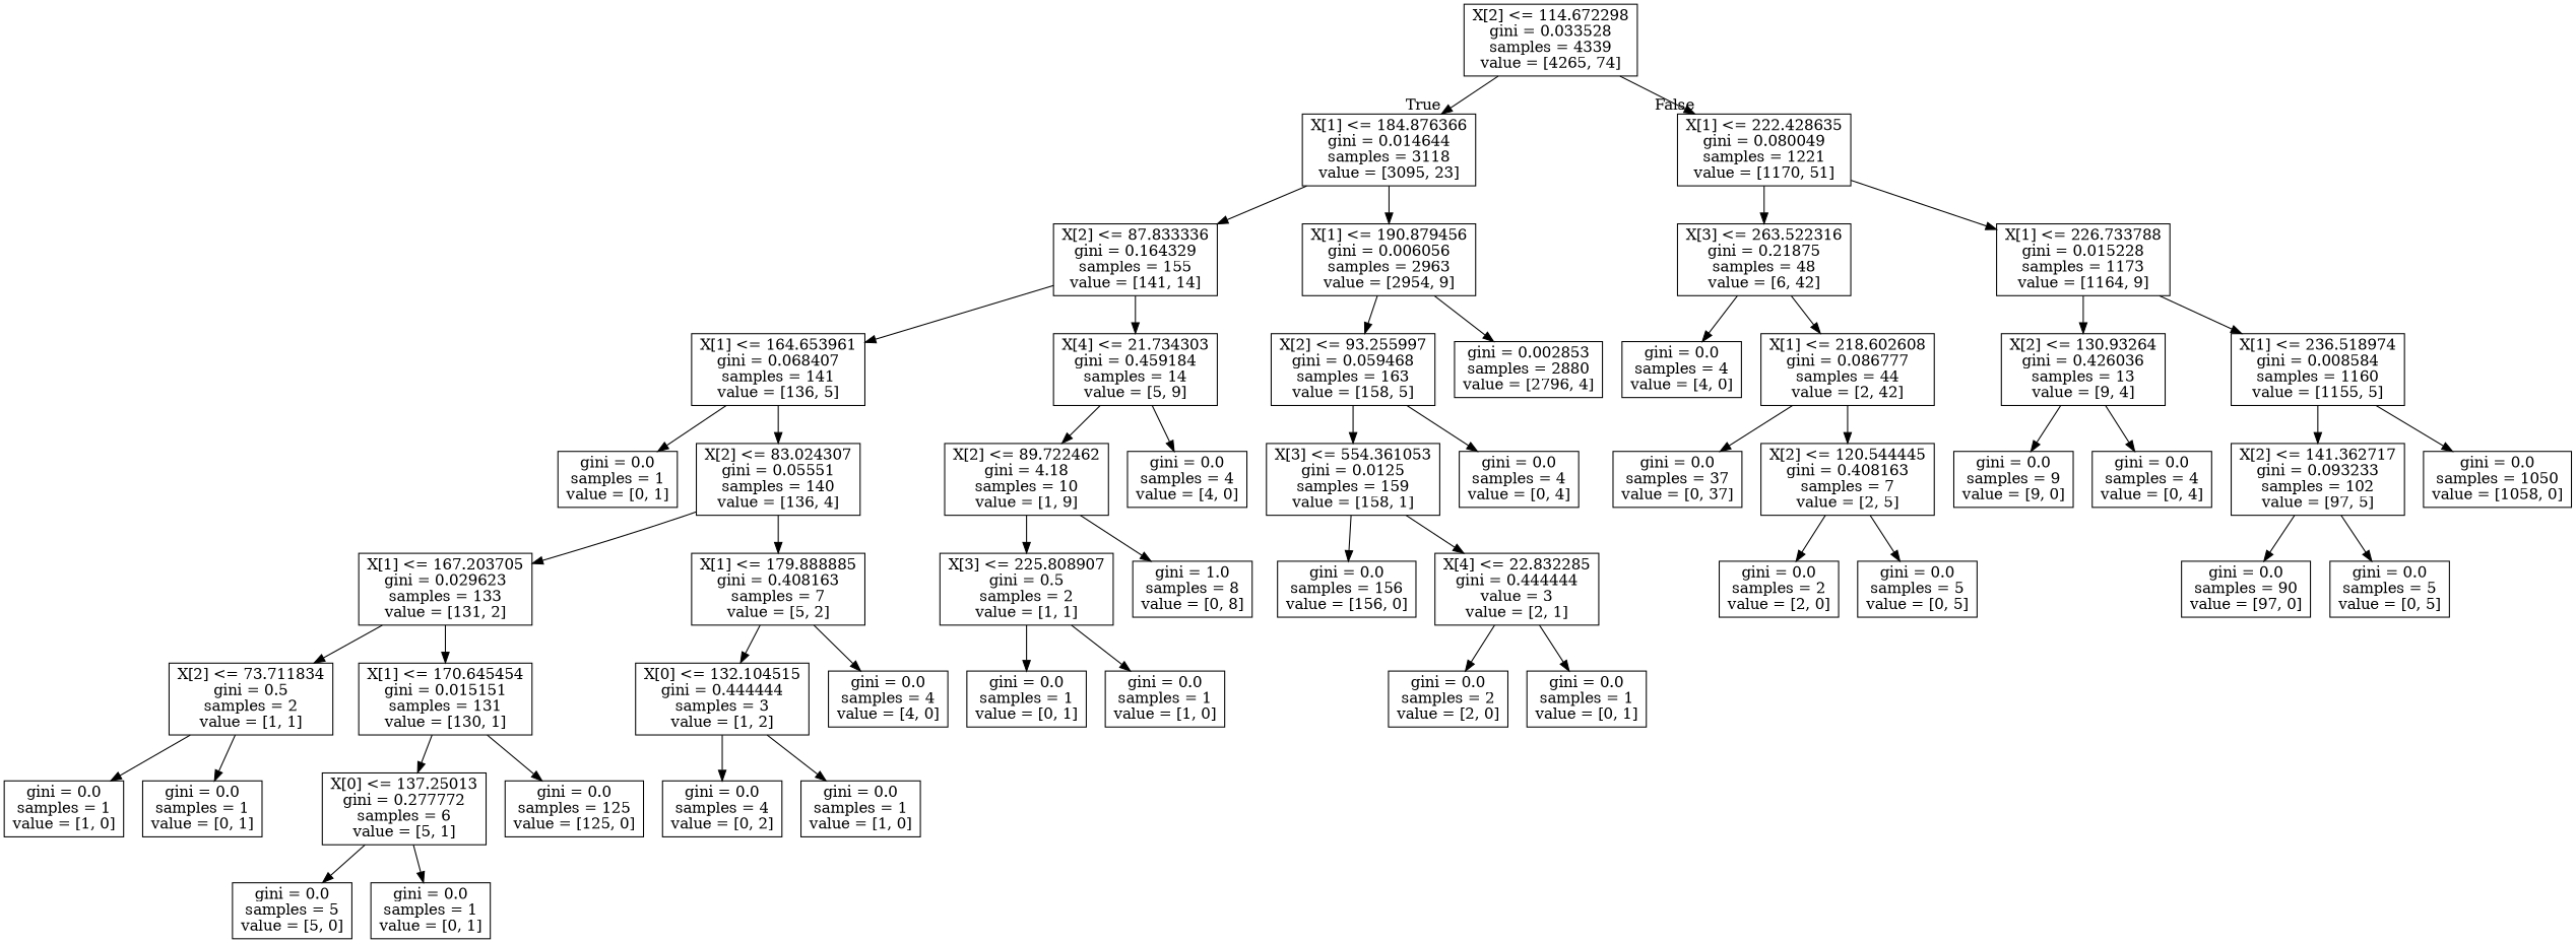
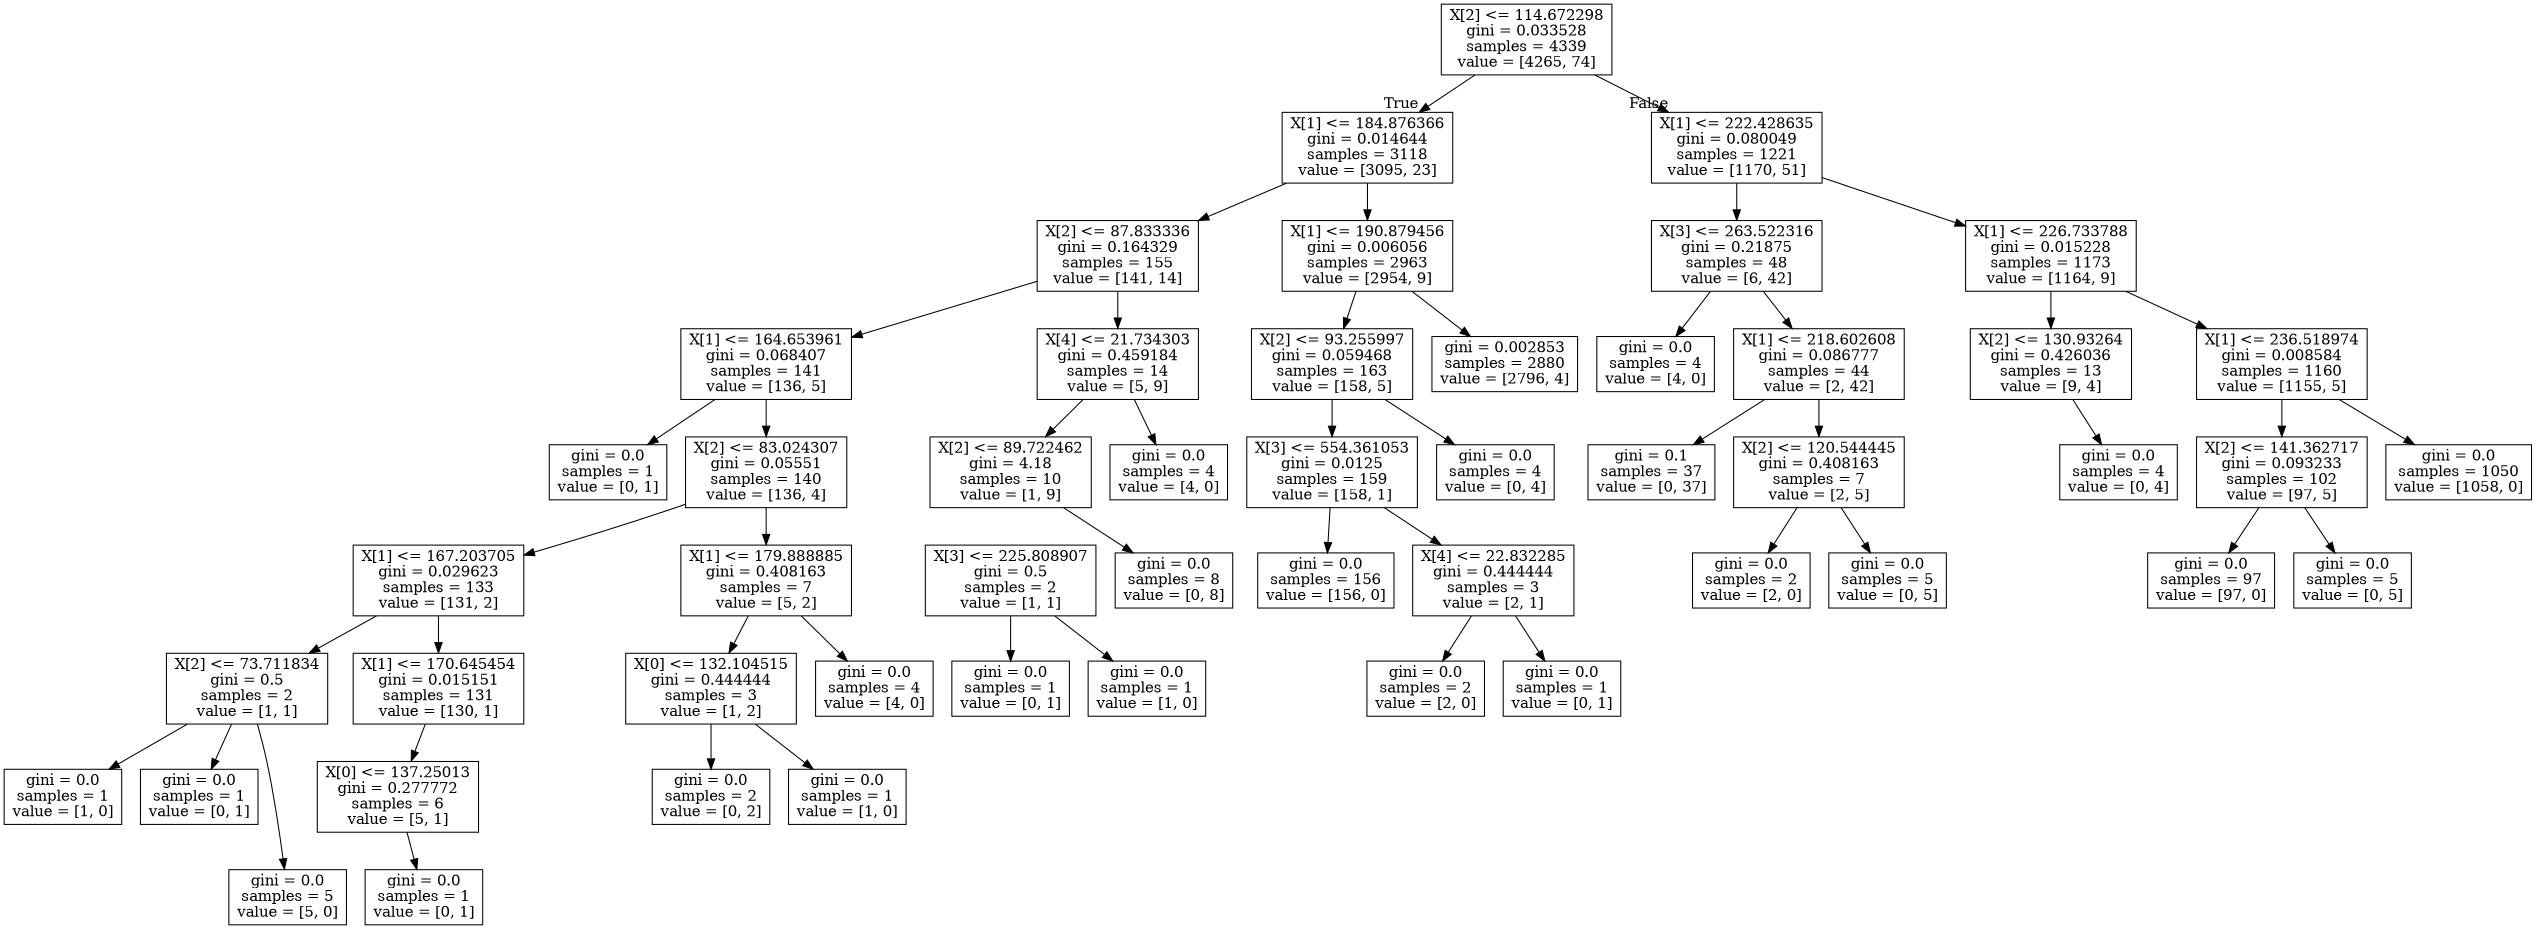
  digraph {
    node [shape=box]
    n1 [label="X[2] <= 114.672298\ngini = 0.033528\nsamples = 4339\nvalue = [4265, 74]"]
    n2 [label="X[1] <= 184.876366\ngini = 0.014644\nsamples = 3118\nvalue = [3095, 23]"]
    n3 [label="X[1] <= 222.428635\ngini = 0.080049\nsamples = 1221\nvalue = [1170, 51]"]
    n4 [label="X[2] <= 87.833336\ngini = 0.164329\nsamples = 155\nvalue = [141, 14]"]
    n5 [label="X[1] <= 190.879456\ngini = 0.006056\nsamples = 2963\nvalue = [2954, 9]"]
    n6 [label="X[3] <= 263.522316\ngini = 0.21875\nsamples = 48\nvalue = [6, 42]"]
    n7 [label="X[1] <= 226.733788\ngini = 0.015228\nsamples = 1173\nvalue = [1164, 9]"]
    n8 [label="X[1] <= 164.653961\ngini = 0.068407\nsamples = 141\nvalue = [136, 5]"]
    n9 [label="X[4] <= 21.734303\ngini = 0.459184\nsamples = 14\nvalue = [5, 9]"]
    n10 [label="X[2] <= 93.255997\ngini = 0.059468\nsamples = 163\nvalue = [158, 5]"]
    n11 [label="gini = 0.002853\nsamples = 2880\nvalue = [2796, 4]"]
    n12 [label="gini = 0.0\nsamples = 1\nvalue = [0, 1]"]
    n13 [label="X[2] <= 83.024307\ngini = 0.05551\nsamples = 140\nvalue = [136, 4]"]
    n14 [label="X[2] <= 89.722462\ngini = 4.18\nsamples = 10\nvalue = [1, 9]"]
    n15 [label="gini = 0.0\nsamples = 4\nvalue = [4, 0]"]
    n16 [label="X[1] <= 167.203705\ngini = 0.029623\nsamples = 133\nvalue = [131, 2]"]
    n17 [label="X[1] <= 179.888885\ngini = 0.408163\nsamples = 7\nvalue = [5, 2]"]
    n18 [label="X[2] <= 73.711834\ngini = 0.5\nsamples = 2\nvalue = [1, 1]"]
    n19 [label="X[1] <= 170.645454\ngini = 0.015151\nsamples = 131\nvalue = [130, 1]"]
    n20 [label="X[0] <= 132.104515\ngini = 0.444444\nsamples = 3\nvalue = [1, 2]"]
    n21 [label="gini = 0.0\nsamples = 4\nvalue = [4, 0]"]
    n22 [label="gini = 0.0\nsamples = 1\nvalue = [1, 0]"]
    n23 [label="gini = 0.0\nsamples = 1\nvalue = [0, 1]"]
    n24 [label="X[0] <= 137.25013\ngini = 0.277772\nsamples = 6\nvalue = [5, 1]"]
-   n25 [label="gini = 0.0\nsamples = 125\nvalue = [125, 0]"]
    n26 [label="gini = 0.0\nsamples = 5\nvalue = [5, 0]"]
    n27 [label="gini = 0.0\nsamples = 1\nvalue = [0, 1]"]
-   n28 [label="gini = 0.0\nsamples = 4\nvalue = [0, 2]"]
+   n28 [label="gini = 0.0\nsamples = 2\nvalue = [0, 2]"]
    n29 [label="gini = 0.0\nsamples = 1\nvalue = [1, 0]"]
    n30 [label="X[3] <= 225.808907\ngini = 0.5\nsamples = 2\nvalue = [1, 1]"]
-   n31 [label="gini = 1.0\nsamples = 8\nvalue = [0, 8]"]
+   n31 [label="gini = 0.0\nsamples = 8\nvalue = [0, 8]"]
    n32 [label="gini = 0.0\nsamples = 1\nvalue = [0, 1]"]
    n33 [label="gini = 0.0\nsamples = 1\nvalue = [1, 0]"]
    n34 [label="X[3] <= 554.361053\ngini = 0.0125\nsamples = 159\nvalue = [158, 1]"]
    n35 [label="gini = 0.0\nsamples = 4\nvalue = [0, 4]"]
    n36 [label="gini = 0.0\nsamples = 156\nvalue = [156, 0]"]
-   n37 [label="X[4] <= 22.832285\ngini = 0.444444\nvalue = 3\nvalue = [2, 1]"]
+   n37 [label="X[4] <= 22.832285\ngini = 0.444444\nsamples = 3\nvalue = [2, 1]"]
    n38 [label="gini = 0.0\nsamples = 2\nvalue = [2, 0]"]
    n39 [label="gini = 0.0\nsamples = 1\nvalue = [0, 1]"]
    n40 [label="gini = 0.0\nsamples = 4\nvalue = [4, 0]"]
    n41 [label="X[1] <= 218.602608\ngini = 0.086777\nsamples = 44\nvalue = [2, 42]"]
    n42 [label="X[2] <= 130.93264\ngini = 0.426036\nsamples = 13\nvalue = [9, 4]"]
    n43 [label="X[1] <= 236.518974\ngini = 0.008584\nsamples = 1160\nvalue = [1155, 5]"]
-   n44 [label="gini = 0.0\nsamples = 37\nvalue = [0, 37]"]
+   n44 [label="gini = 0.1\nsamples = 37\nvalue = [0, 37]"]
    n45 [label="X[2] <= 120.544445\ngini = 0.408163\nsamples = 7\nvalue = [2, 5]"]
    n46 [label="gini = 0.0\nsamples = 2\nvalue = [2, 0]"]
    n47 [label="gini = 0.0\nsamples = 5\nvalue = [0, 5]"]
-   n48 [label="gini = 0.0\nsamples = 9\nvalue = [9, 0]"]
    n49 [label="gini = 0.0\nsamples = 4\nvalue = [0, 4]"]
    n50 [label="X[2] <= 141.362717\ngini = 0.093233\nsamples = 102\nvalue = [97, 5]"]
    n51 [label="gini = 0.0\nsamples = 1050\nvalue = [1058, 0]"]
-   n52 [label="gini = 0.0\nsamples = 90\nvalue = [97, 0]"]
+   n52 [label="gini = 0.0\nsamples = 97\nvalue = [97, 0]"]
    n53 [label="gini = 0.0\nsamples = 5\nvalue = [0, 5]"]
    n1 -> n2 [headlabel=True labelangle=45 labeldistance=2.5]
    n1 -> n3 [headlabel=False labelangle=-45 labeldistance=2.5]
    n2 -> n4
    n2 -> n5
    n3 -> n6
    n3 -> n7
    n4 -> n8
    n4 -> n9
    n5 -> n10
    n5 -> n11
    n6 -> n40
    n6 -> n41
    n7 -> n42
    n7 -> n43
    n8 -> n12
    n8 -> n13
    n9 -> n14
    n9 -> n15
    n10 -> n34
    n10 -> n35
    n13 -> n16
    n13 -> n17
-   n14 -> n30
    n14 -> n31
    n16 -> n18
    n16 -> n19
    n17 -> n20
    n17 -> n21
    n18 -> n22
    n18 -> n23
    n19 -> n24
-   n19 -> n25
    n20 -> n28
    n20 -> n29
-   n24 -> n26
+   n18 -> n26
    n24 -> n27
    n30 -> n32
    n30 -> n33
    n34 -> n36
    n34 -> n37
    n37 -> n38
    n37 -> n39
    n41 -> n44
    n41 -> n45
-   n42 -> n48
    n42 -> n49
    n43 -> n50
    n43 -> n51
    n45 -> n46
    n45 -> n47
    n50 -> n52
    n50 -> n53
  }
